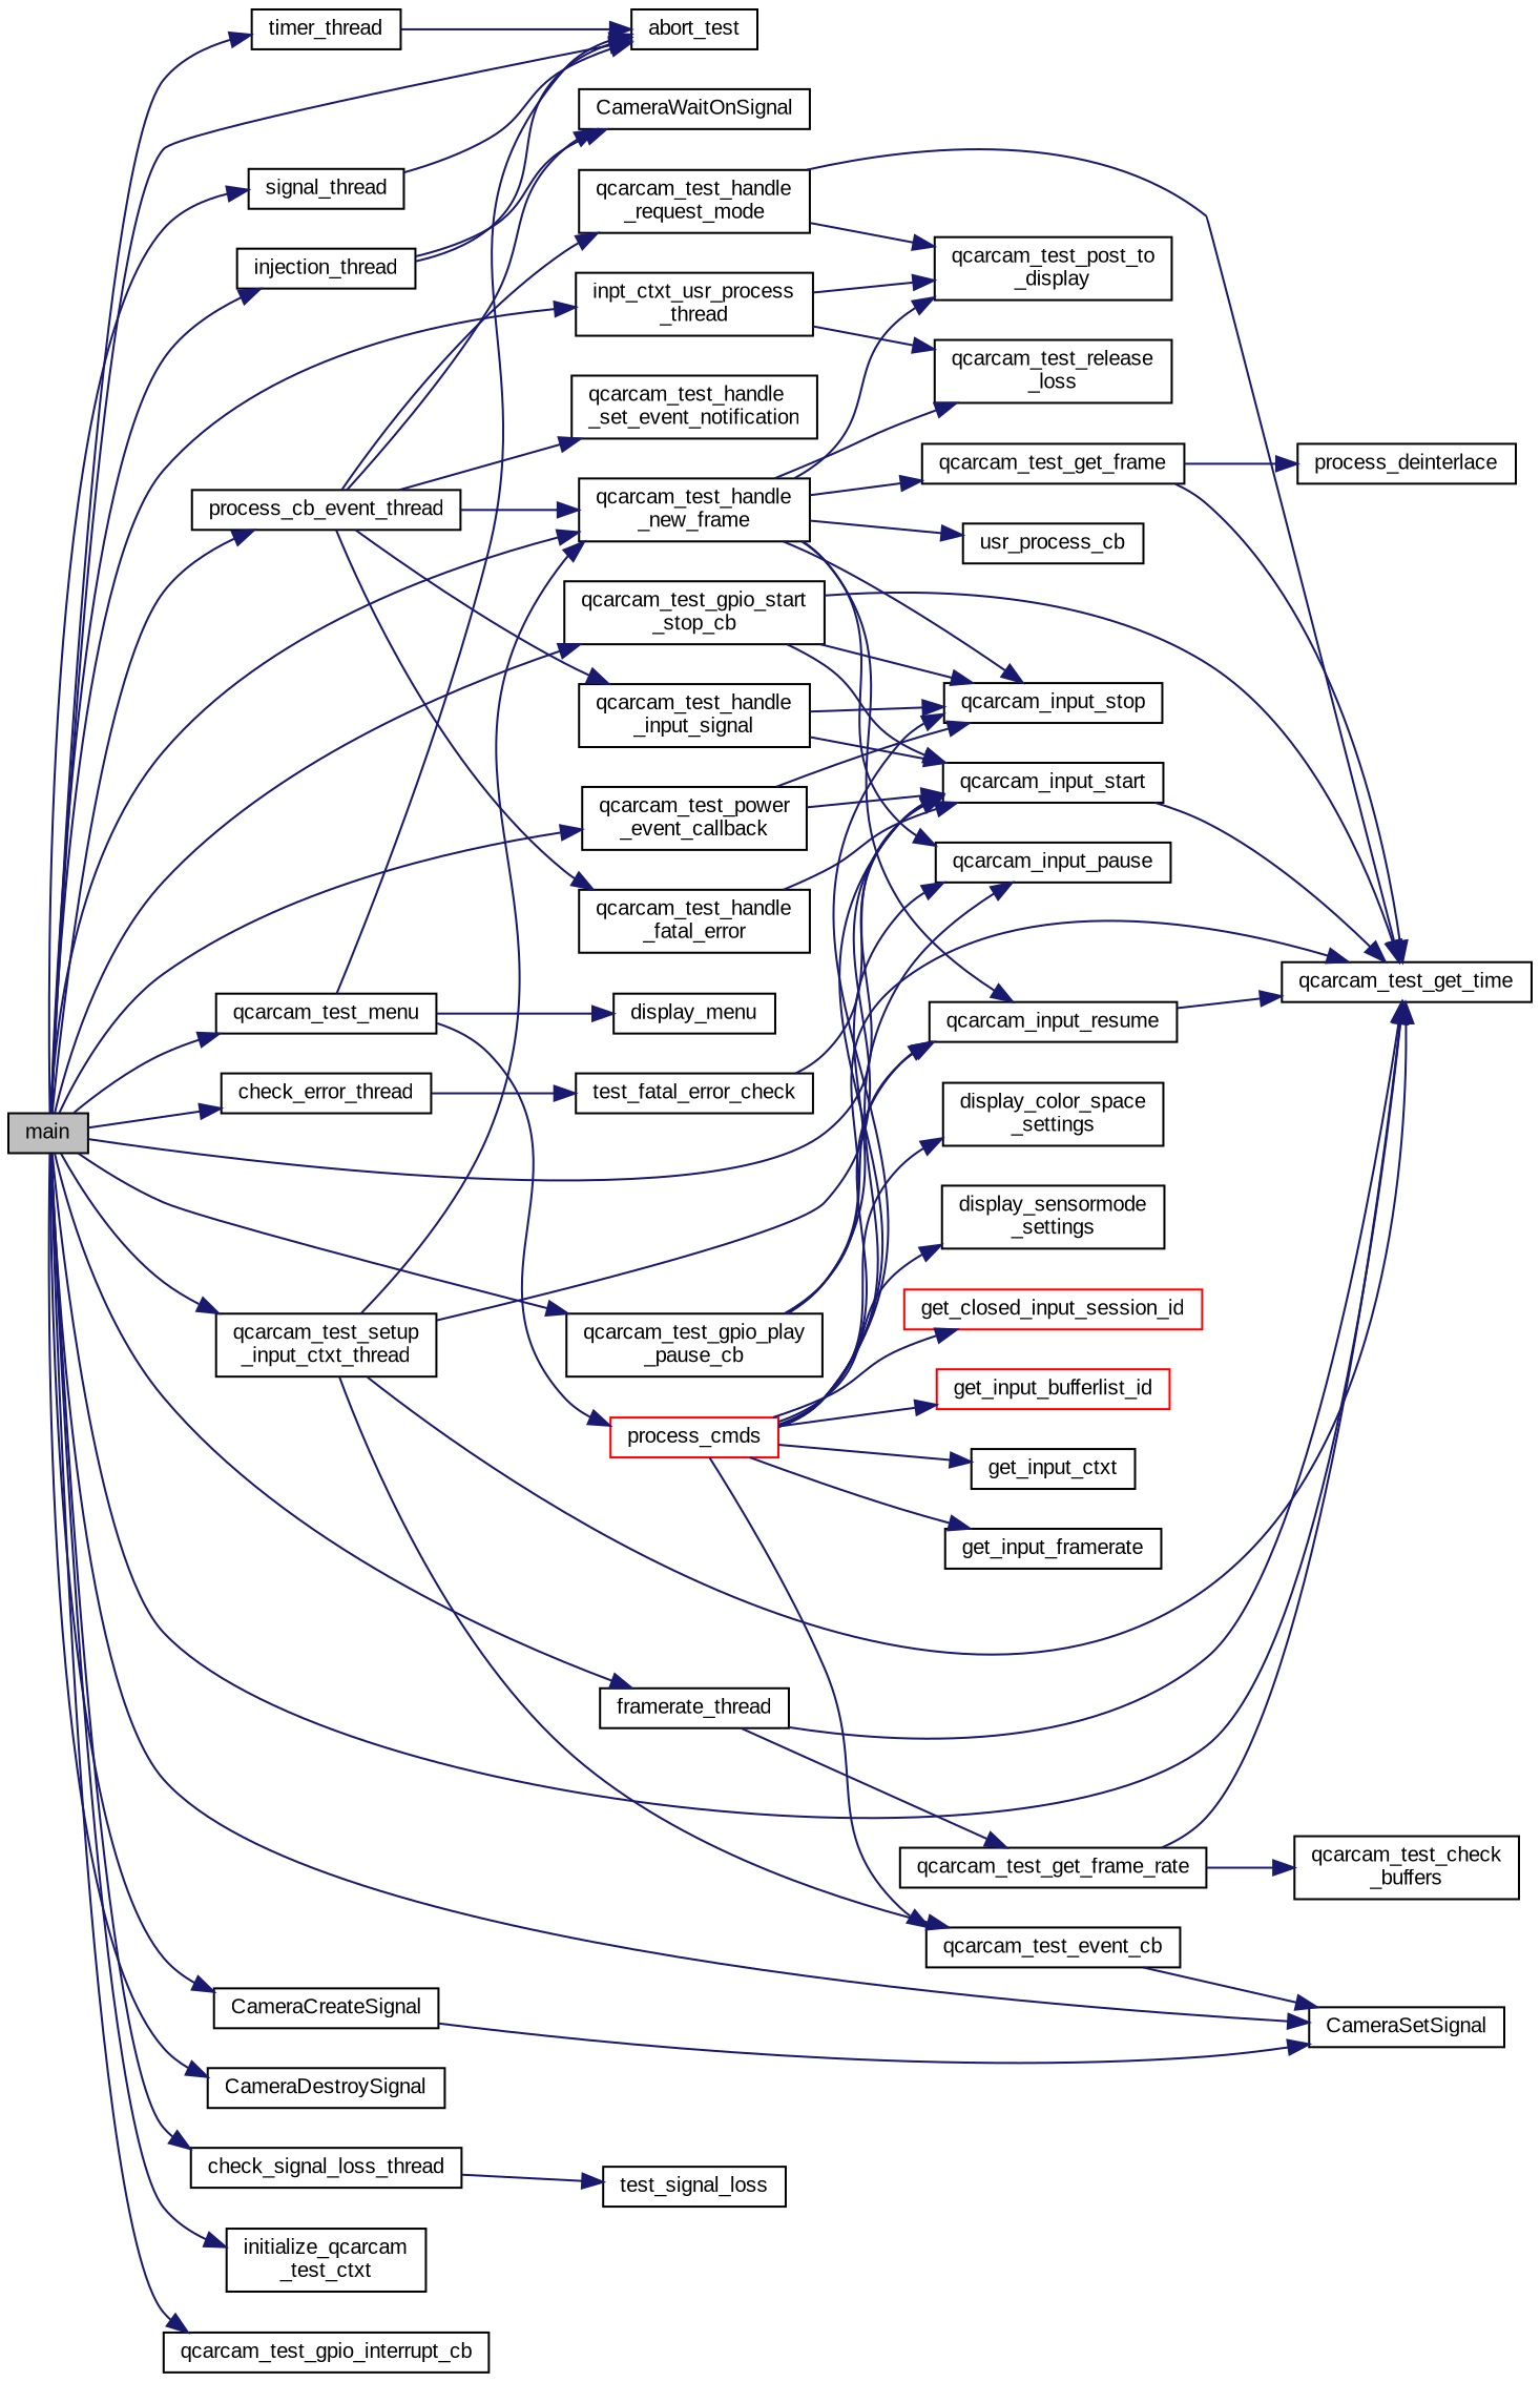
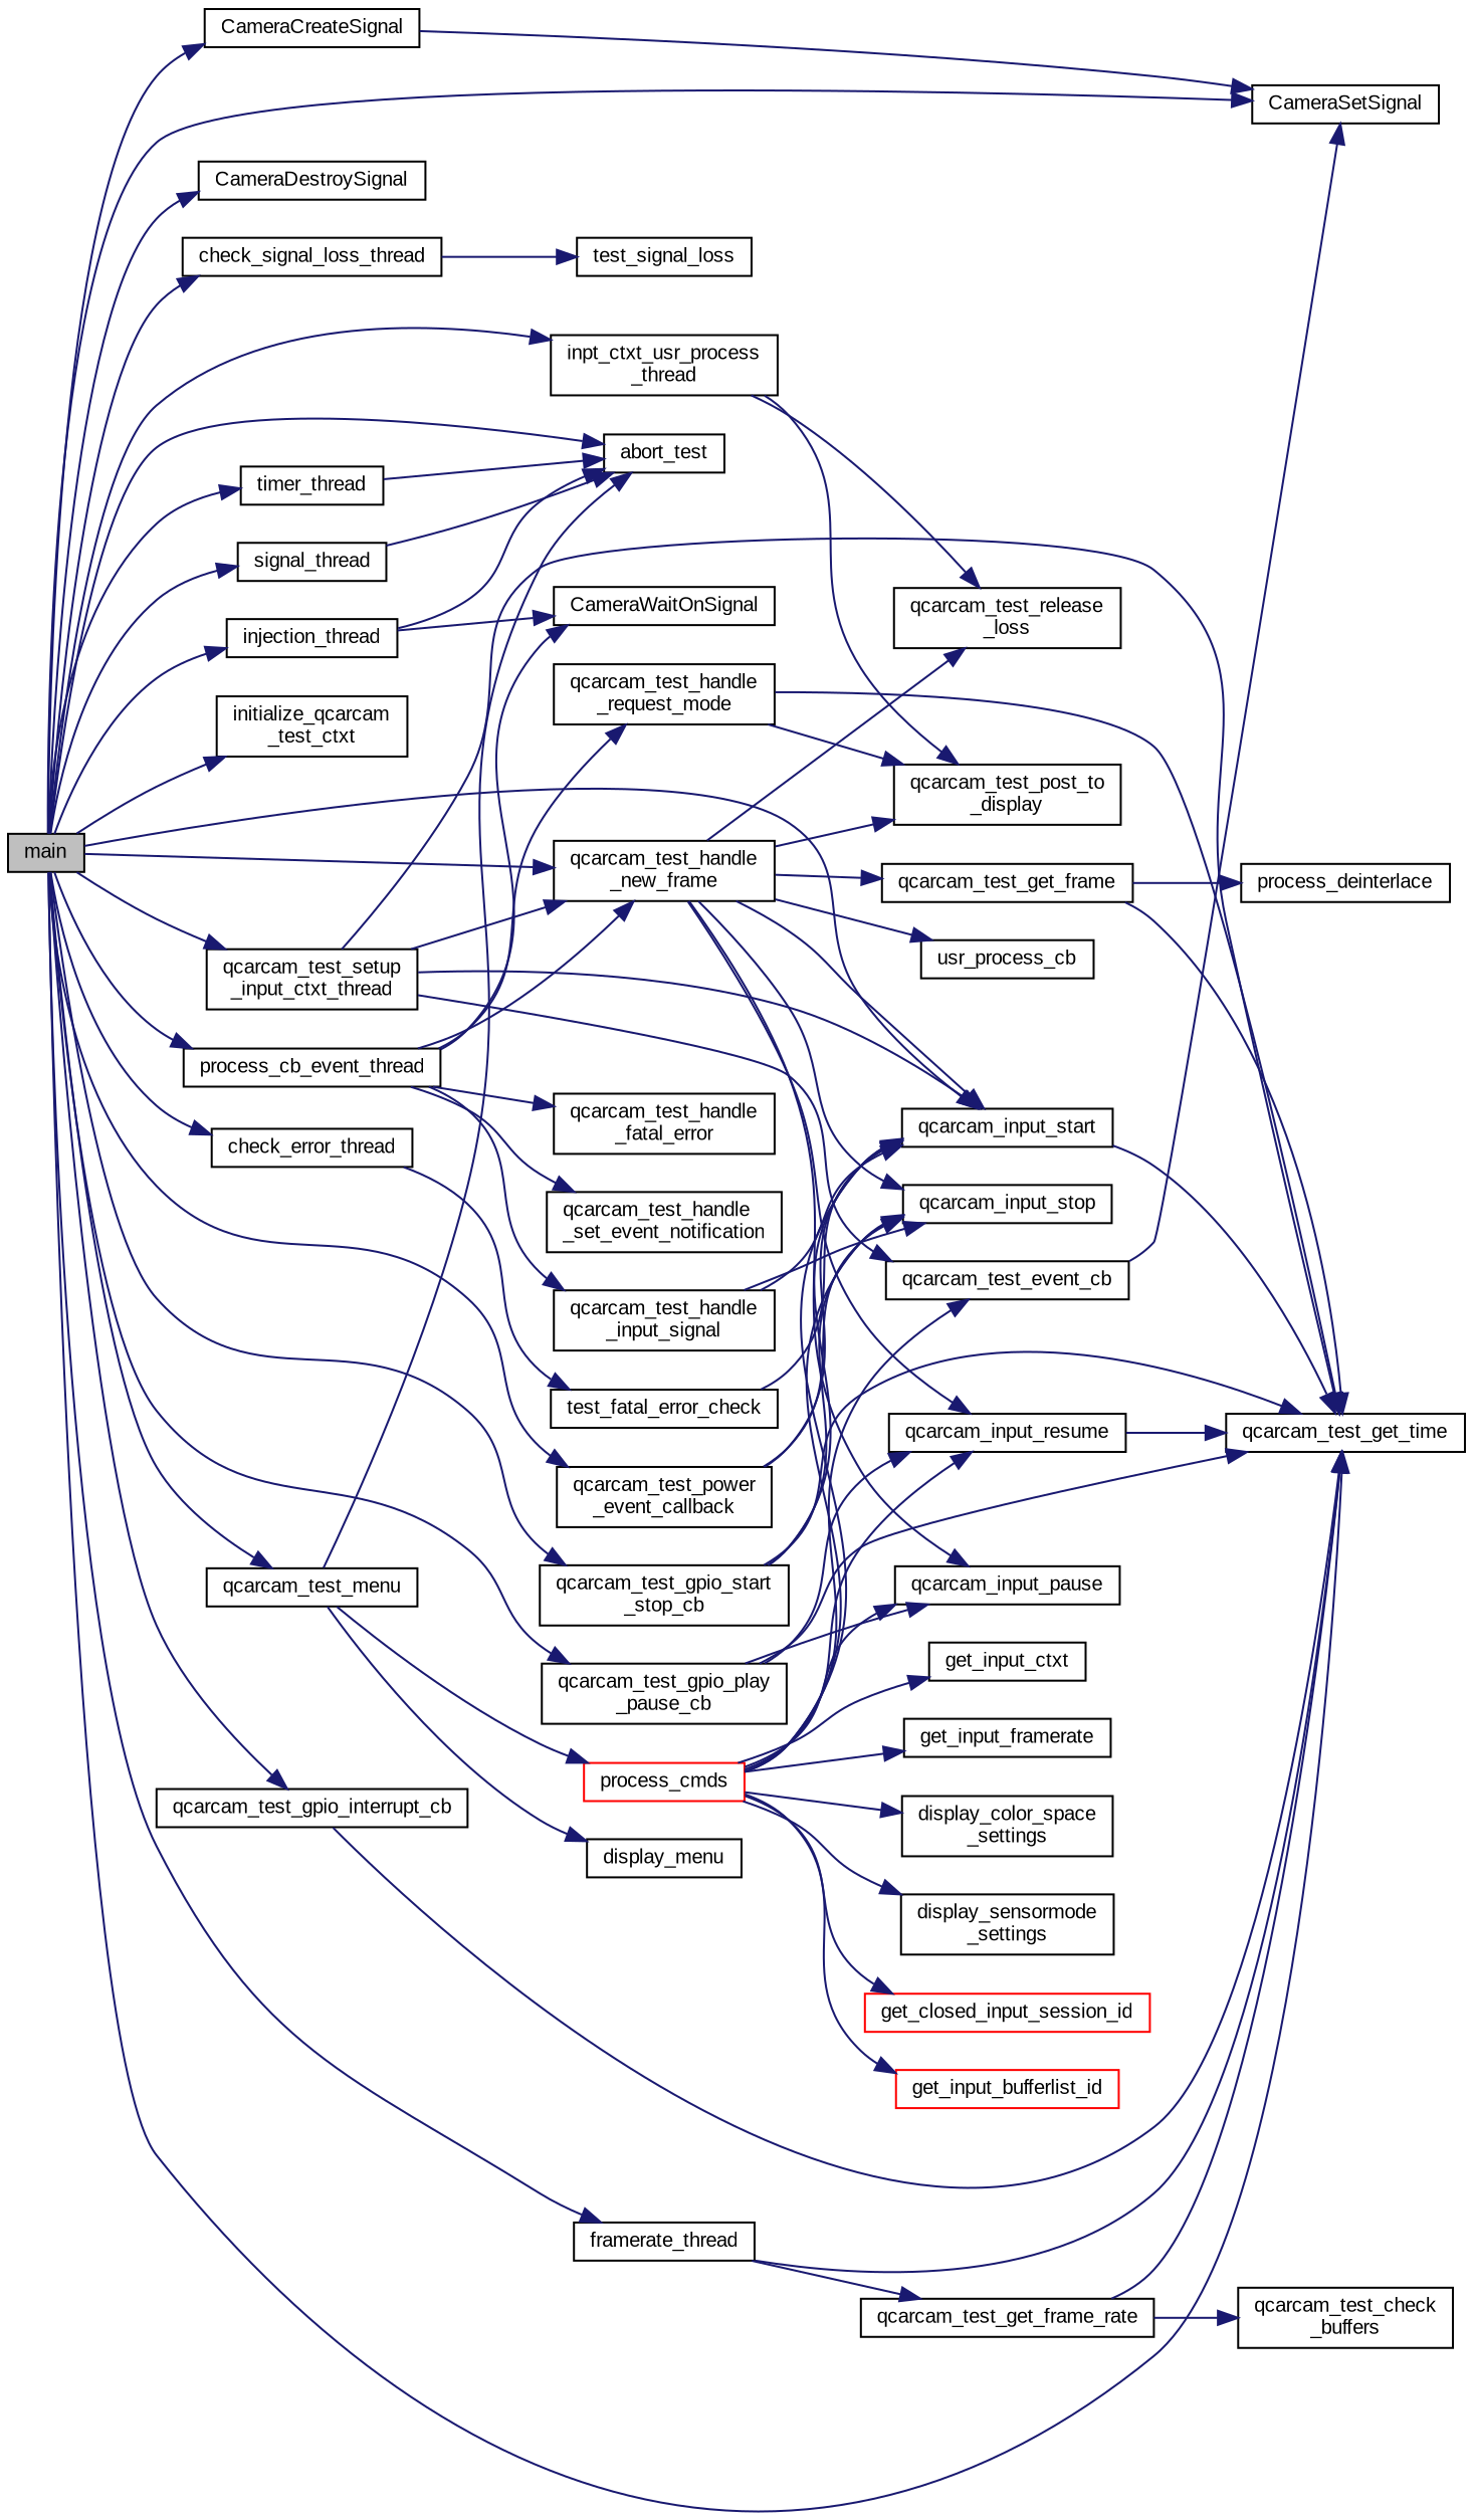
  digraph {
    fontname="Liberation Sans"
    rankdir=LR
    node [color=black fillcolor=white fontname="Liberation Sans" fontsize=10 shape=record style=filled]
    edge [color=midnightblue fontname="Liberation Sans" fontsize=10 labelfontname=Helvetica labelfontsize=10 style=solid]
    n1 [fillcolor=grey75 fontcolor=black height=0.2 label=main width=0.4]
    n2 [height=0.2 label=abort_test width=0.4]
    n3 [height=0.2 label=CameraCreateSignal width=0.4]
    n4 [height=0.2 label=CameraDestroySignal width=0.4]
    n5 [height=0.2 label=CameraSetSignal width=0.4]
    n6 [height=0.2 label=check_error_thread width=0.4]
    n7 [height=0.2 label=qcarcam_input_start width=0.4]
    n8 [height=0.2 label=qcarcam_test_get_time width=0.4]
    n9 [height=0.2 label=check_signal_loss_thread width=0.4]
    n10 [height=0.2 label=framerate_thread width=0.4]
    n11 [height=0.2 label="initialize_qcarcam\l_test_ctxt" width=0.4]
    n12 [height=0.2 label=injection_thread width=0.4]
    n13 [height=0.2 label="inpt_ctxt_usr_process\l_thread" width=0.4]
    n14 [height=0.2 label=process_cb_event_thread width=0.4]
    n15 [height=0.2 label="qcarcam_test_handle\l_new_frame" width=0.4]
    n16 [height=0.2 label=qcarcam_test_gpio_interrupt_cb width=0.4]
    n17 [height=0.2 label="qcarcam_test_gpio_play\l_pause_cb" width=0.4]
    n18 [height=0.2 label="qcarcam_test_gpio_start\l_stop_cb" width=0.4]
    n19 [height=0.2 label=qcarcam_test_menu width=0.4]
    n20 [height=0.2 label="qcarcam_test_power\l_event_callback" width=0.4]
    n21 [height=0.2 label="qcarcam_test_setup\l_input_ctxt_thread" width=0.4]
    n22 [height=0.2 label=signal_thread width=0.4]
    n23 [height=0.2 label=timer_thread width=0.4]
    n24 [height=0.2 label=test_fatal_error_check width=0.4]
    n25 [height=0.2 label=test_signal_loss width=0.4]
    n26 [height=0.2 label=qcarcam_test_get_frame_rate width=0.4]
    n27 [height=0.2 label=CameraWaitOnSignal width=0.4]
    n28 [height=0.2 label="qcarcam_test_post_to\l_display" width=0.4]
    n29 [height=0.2 label="qcarcam_test_release\l_loss" width=0.4]
    n30 [height=0.2 label="qcarcam_test_handle\l_fatal_error" width=0.4]
    n31 [height=0.2 label="qcarcam_test_handle\l_input_signal" width=0.4]
    n32 [height=0.2 label="qcarcam_test_handle\l_request_mode" width=0.4]
    n33 [height=0.2 label="qcarcam_test_handle\l_set_event_notification" width=0.4]
    n34 [height=0.2 label=qcarcam_input_stop width=0.4]
    n35 [height=0.2 label=qcarcam_input_pause width=0.4]
    n36 [height=0.2 label=qcarcam_input_resume width=0.4]
    n37 [height=0.2 label=qcarcam_test_get_frame width=0.4]
    n38 [height=0.2 label=usr_process_cb width=0.4]
    n39 [height=0.2 label=display_menu width=0.4]
    n40 [color=red height=0.2 label=process_cmds width=0.4]
    n41 [height=0.2 label=qcarcam_test_event_cb width=0.4]
    n42 [height=0.2 label="qcarcam_test_check\l_buffers" width=0.4]
    n43 [height=0.2 label=process_deinterlace width=0.4]
    n44 [height=0.2 label="display_color_space\l_settings" width=0.4]
    n45 [height=0.2 label="display_sensormode\l_settings" width=0.4]
    n46 [color=red height=0.2 label=get_closed_input_session_id width=0.4]
    n47 [color=red height=0.2 label=get_input_bufferlist_id width=0.4]
    n48 [height=0.2 label=get_input_ctxt width=0.4]
    n49 [height=0.2 label=get_input_framerate width=0.4]
    n1 -> n2
    n1 -> n3
    n1 -> n4
    n1 -> n5
    n1 -> n6
    n1 -> n7
    n1 -> n8
    n1 -> n9
    n1 -> n10
    n1 -> n11
    n1 -> n12
    n1 -> n13
    n1 -> n14
    n1 -> n15
    n1 -> n16
    n1 -> n17
    n1 -> n18
    n1 -> n19
    n1 -> n20
    n1 -> n21
    n1 -> n22
    n1 -> n23
    n3 -> n5
    n6 -> n24
    n7 -> n8
    n9 -> n25
    n10 -> n8
    n10 -> n26
    n12 -> n2
    n12 -> n27
    n13 -> n28
    n13 -> n29
    n14 -> n15
    n14 -> n27
    n14 -> n30
    n14 -> n31
    n14 -> n32
    n14 -> n33
-   n30 -> n7
+   n15 -> n7
    n15 -> n28
    n15 -> n29
    n15 -> n34
    n15 -> n35
    n15 -> n36
    n15 -> n37
    n15 -> n38
+   n16 -> n8
    n17 -> n8
    n17 -> n35
    n17 -> n36
    n18 -> n7
    n18 -> n8
    n18 -> n34
    n19 -> n2
    n19 -> n39
    n19 -> n40
    n20 -> n7
    n20 -> n34
    n21 -> n7
    n21 -> n8
    n21 -> n15
    n21 -> n41
    n22 -> n2
    n23 -> n2
    n24 -> n7
    n26 -> n8
    n26 -> n42
    n31 -> n7
    n31 -> n34
    n32 -> n8
    n32 -> n28
    n36 -> n8
    n37 -> n8
    n37 -> n43
    n40 -> n7
    n40 -> n34
    n40 -> n35
    n40 -> n36
    n40 -> n41
    n40 -> n44
    n40 -> n45
    n40 -> n46
    n40 -> n47
    n40 -> n48
    n40 -> n49
    n41 -> n5
  }
